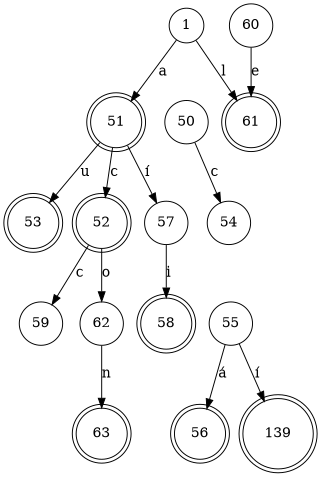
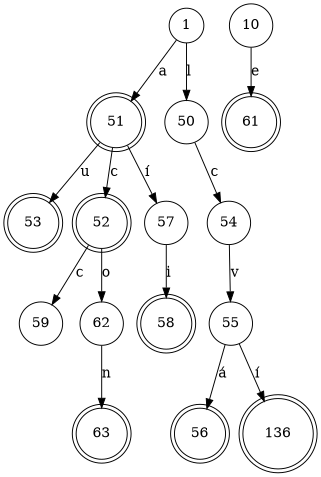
  digraph {
    rankdir=TB
    node [shape=doublecircle]
    51
    53
    52
    57 [shape=circle]
    59 [shape=circle]
    62 [shape=circle]
    58
    1 [shape=circle]
    50 [shape=circle]
    54 [shape=circle]
    55 [shape=circle]
    56
-   136 [label=139]
-   60 [shape=circle]
+   136
+   60 [shape=circle label=10]
    61
    63
    51 -> 53 [label=u]
    51 -> 52 [label=c]
    51 -> 57 [label="í"]
    52 -> 59 [label=c]
    52 -> 62 [label=o]
    57 -> 58 [label=i]
    62 -> 63 [label=n]
    1 -> 51 [label=a]
-   1 -> 61 [label=l]
+   1 -> 50 [label=l]
    50 -> 54 [label=c]
+   54 -> 55 [label=v]
    55 -> 56 [label="á"]
    55 -> 136 [label="í"]
    60 -> 61 [label=e]
  }
